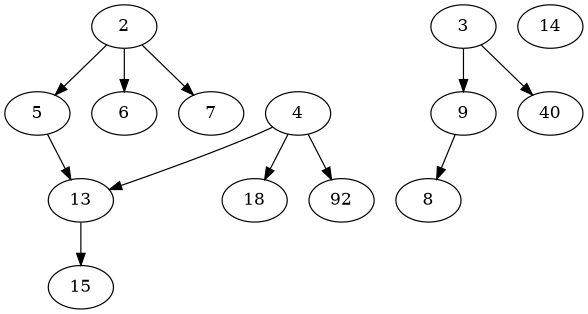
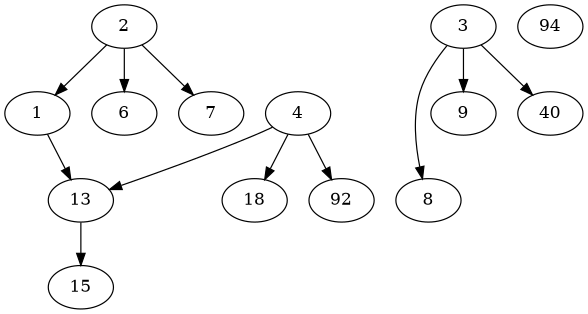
  digraph {
    node [Weight=8]
    edge [Weight=20]
    2 [Weight=10]
-   5 [Weight=7]
+   5 [Weight=7 label=1]
    6
    7 [Weight=2]
    8 [Weight=9]
    3
    9 [Weight=4]
    n8 [Weight=10 label=40]
    n9 [Weight=6 label=18]
    4
    n11 [Weight=10 label=92]
    13 [Weight=10]
    15
-   14
+   14 [label=94]
    2 -> 5 [Weight=16]
    2 -> 6 [Weight=14]
    2 -> 7 [Weight=16]
    5 -> 13
-   9 -> 8 [Weight=9]
+   3 -> 8 [Weight=9]
    3 -> 9 [Weight=18]
    3 -> n8
    4 -> n9
    4 -> n11 [Weight=23]
    4 -> 13 [Weight=14]
    13 -> 15 [Weight=8]
  }
